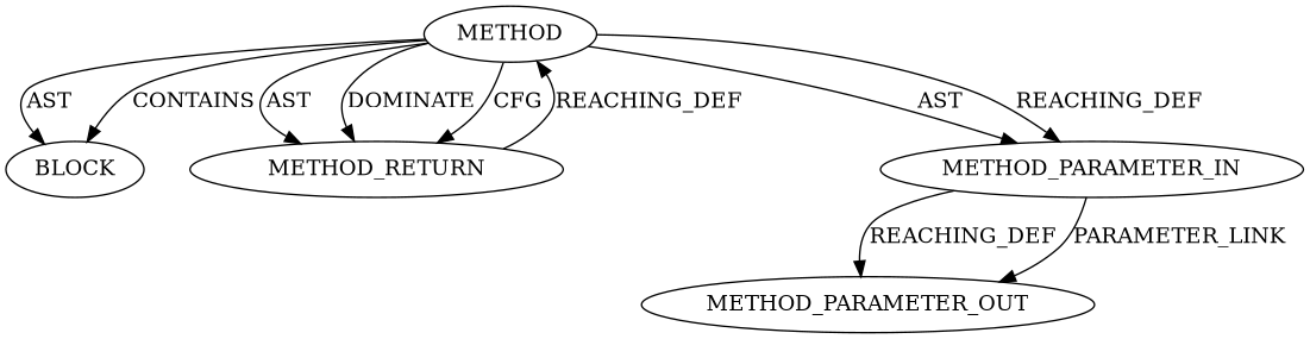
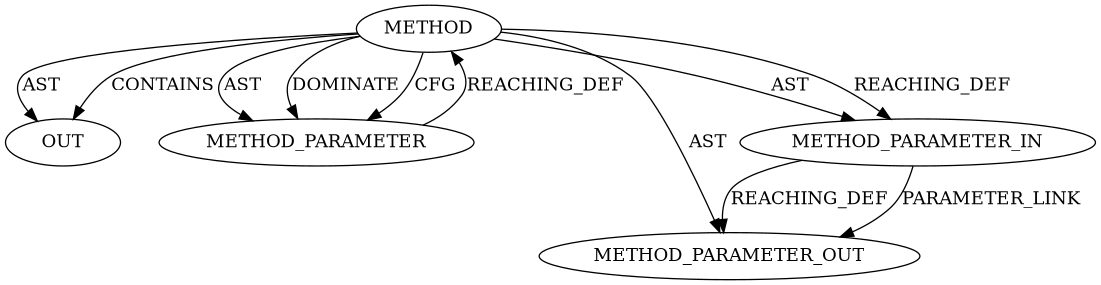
  digraph {
    node [CODE="<empty>" ORDER=1 TYPE_FULL_NAME=ANY EVALUATION_STRATEGY=BY_VALUE]
    n1 [AST_PARENT_FULL_NAME="<global>" AST_PARENT_TYPE=NAMESPACE_BLOCK FILENAME="<empty>" FULL_NAME=mutex_lock IS_EXTERNAL=true NAME=mutex_lock ORDER=0 label=METHOD TYPE_FULL_NAME="" EVALUATION_STRATEGY=""]
-   n2 [ARGUMENT_INDEX=1 label=BLOCK EVALUATION_STRATEGY=""]
-   n3 [CODE=RET ORDER=2 label=METHOD_RETURN]
+   n2 [ARGUMENT_INDEX=1 label=OUT EVALUATION_STRATEGY=""]
+   n3 [CODE=RET ORDER=2 label=METHOD_PARAMETER]
    n4 [CODE=p1 INDEX=1 IS_VARIADIC=false NAME=p1 label=METHOD_PARAMETER_OUT]
    n5 [CODE=p1 INDEX=1 IS_VARIADIC=false NAME=p1 label=METHOD_PARAMETER_IN]
    n1 -> n2 [label=AST]
    n1 -> n2 [label=CONTAINS]
    n1 -> n3 [label=AST]
    n1 -> n3 [label=DOMINATE]
    n1 -> n3 [label=CFG]
+   n1 -> n4 [label=AST]
    n1 -> n5 [label=AST]
    n1 -> n5 [label=REACHING_DEF]
    n3 -> n1 [label=REACHING_DEF]
    n5 -> n4 [VARIABLE=p1 label=REACHING_DEF]
    n5 -> n4 [label=PARAMETER_LINK]
  }
